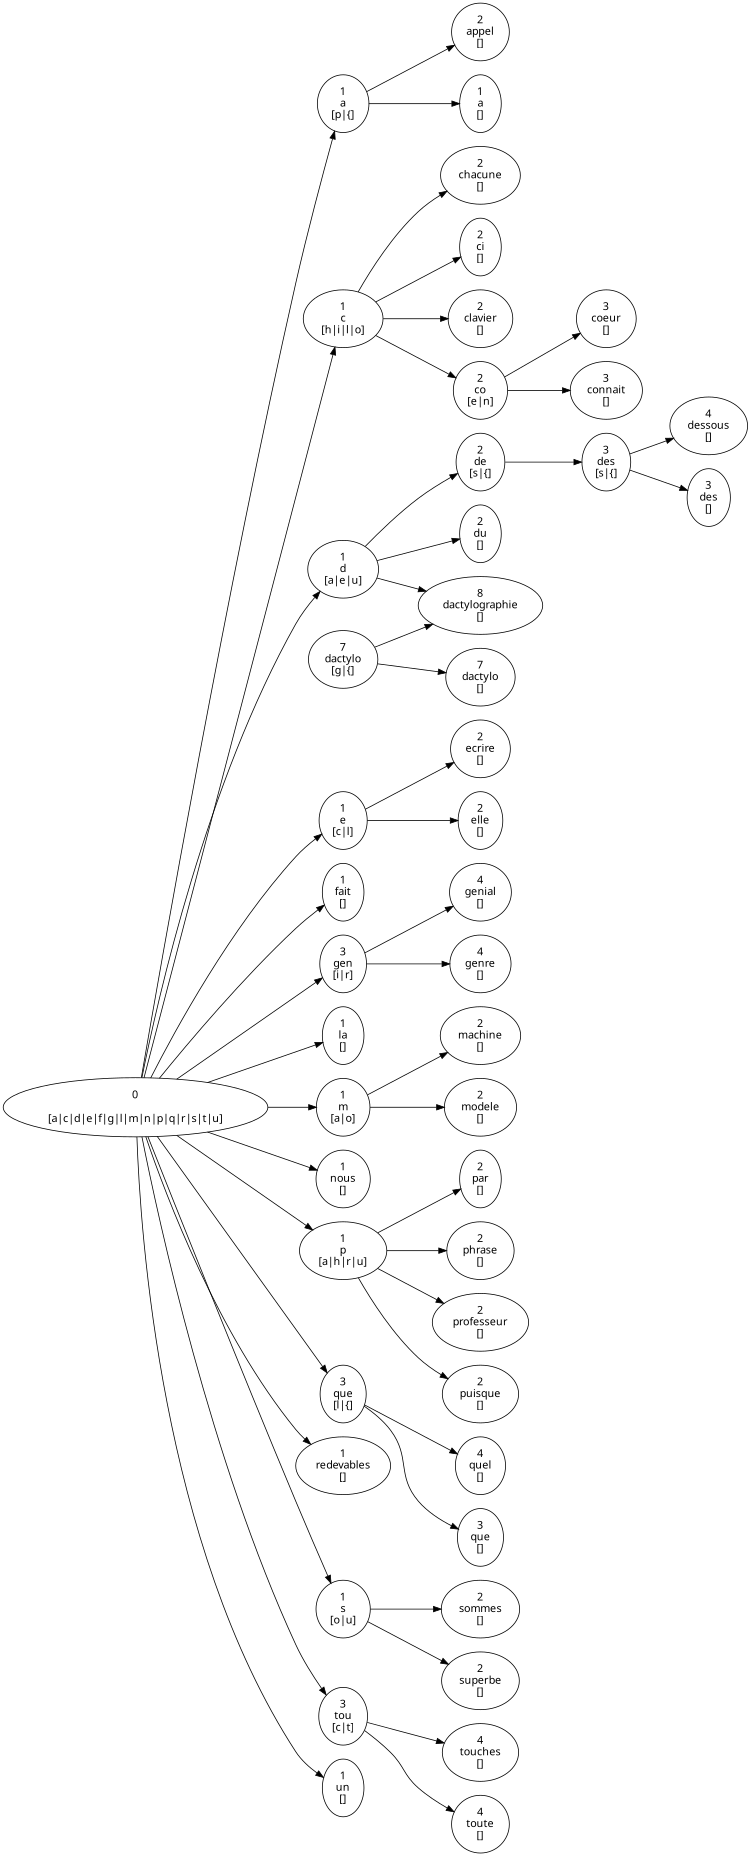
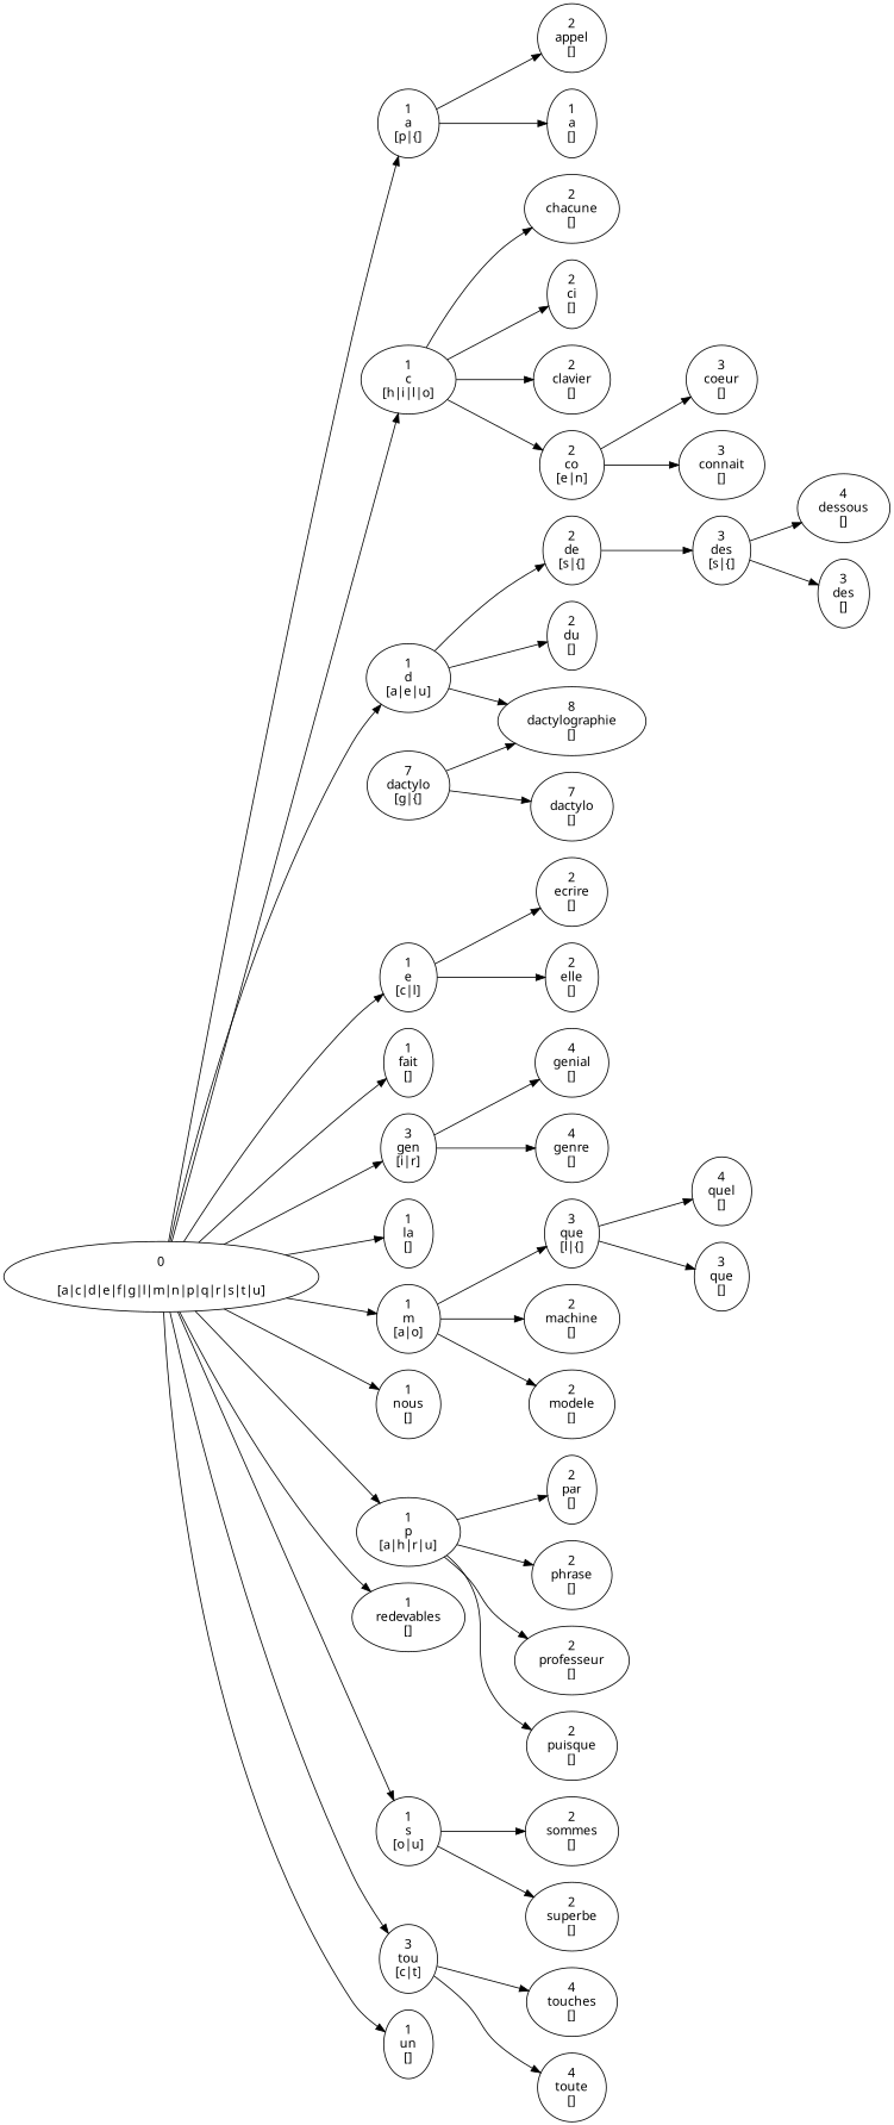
  digraph {
    fontname="Noto Sans"
    rankdir=LR
    node [fontname="Noto Sans"]
    edge [fontname="Noto Sans"]
    n1 [label="0\n\n[a|c|d|e|f|g|l|m|n|p|q|r|s|t|u]"]
    n2 [label="1\na\n[p|{]"]
    n3 [label="1\nc\n[h|i|l|o]"]
    n4 [label="1\nd\n[a|e|u]"]
    n5 [label="1\ne\n[c|l]"]
    n6 [label="1\nfait\n[]"]
    n7 [label="3\ngen\n[i|r]"]
    n8 [label="1\nla\n[]"]
    n9 [label="1\nm\n[a|o]"]
    n10 [label="1\nnous\n[]"]
    n11 [label="1\np\n[a|h|r|u]"]
    n12 [label="3\nque\n[l|{]"]
    n13 [label="1\nredevables\n[]"]
    n14 [label="1\ns\n[o|u]"]
    n15 [label="3\ntou\n[c|t]"]
    n16 [label="1\nun\n[]"]
    n17 [label="2\nappel\n[]"]
    n18 [label="1\na\n[]"]
    n19 [label="2\nchacune\n[]"]
    n20 [label="2\nci\n[]"]
    n21 [label="2\nclavier\n[]"]
    n22 [label="2\nco\n[e|n]"]
    n23 [label="2\nde\n[s|{]"]
    n24 [label="2\ndu\n[]"]
    n25 [label="8\ndactylographie\n[]"]
    n26 [label="2\necrire\n[]"]
    n27 [label="2\nelle\n[]"]
    n28 [label="4\ngenial\n[]"]
    n29 [label="4\ngenre\n[]"]
    n30 [label="2\nmachine\n[]"]
    n31 [label="2\nmodele\n[]"]
    n32 [label="2\npar\n[]"]
    n33 [label="2\nphrase\n[]"]
    n34 [label="2\nprofesseur\n[]"]
    n35 [label="2\npuisque\n[]"]
    n36 [label="4\nquel\n[]"]
    n37 [label="3\nque\n[]"]
    n38 [label="2\nsommes\n[]"]
    n39 [label="2\nsuperbe\n[]"]
    n40 [label="4\ntouches\n[]"]
    n41 [label="4\ntoute\n[]"]
    n42 [label="3\ncoeur\n[]"]
    n43 [label="3\nconnait\n[]"]
    n44 [label="7\ndactylo\n[g|{]"]
    n45 [label="7\ndactylo\n[]"]
    n46 [label="3\ndes\n[s|{]"]
    n47 [label="4\ndessous\n[]"]
    n48 [label="3\ndes\n[]"]
    n1 -> n2
    n1 -> n3
    n1 -> n4
    n1 -> n5
    n1 -> n6
    n1 -> n7
    n1 -> n8
    n1 -> n9
    n1 -> n10
    n1 -> n11
-   n1 -> n12
+   n9 -> n12
    n1 -> n13
    n1 -> n14
    n1 -> n15
    n1 -> n16
    n2 -> n17
    n2 -> n18
    n3 -> n19
    n3 -> n20
    n3 -> n21
    n3 -> n22
    n4 -> n23
    n4 -> n24
    n4 -> n25
    n5 -> n26
    n5 -> n27
    n7 -> n28
    n7 -> n29
    n9 -> n30
    n9 -> n31
    n11 -> n32
    n11 -> n33
    n11 -> n34
    n11 -> n35
    n12 -> n36
    n12 -> n37
    n14 -> n38
    n14 -> n39
    n15 -> n40
    n15 -> n41
    n22 -> n42
    n22 -> n43
    n23 -> n46
    n44 -> n25
    n44 -> n45
    n46 -> n47
    n46 -> n48
  }
